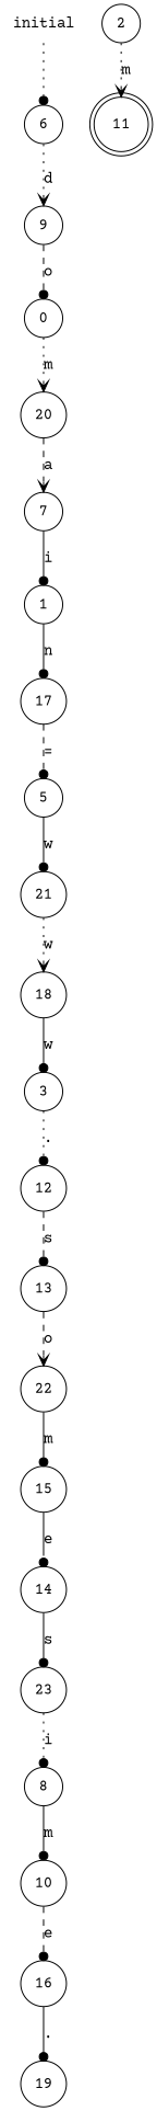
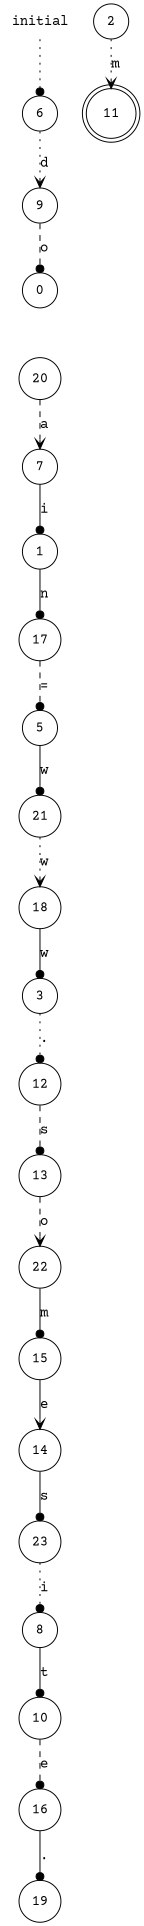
  digraph {
    fontname="Courier Prime"
    rankdir=TB
    node [fontname="Courier Prime" shape=circle]
    edge [arrowhead=dot fontname="Courier Prime" style=solid]
    0
    20
    7
    1
    17
    5
    21
    11 [shape=doublecircle]
    2
    3
    12
    13
    22
    18
    6
    9
    initial [shape=plaintext]
    8
    10
    16
    19
    15
    14
    23
-   0 -> 20 [arrowhead=vee label=m style=dotted]
    20 -> 7 [arrowhead=vee label=a style=dashed]
    7 -> 1 [label=i]
    1 -> 17 [label=n]
    17 -> 5 [label="=" style=dashed]
    5 -> 21 [label=w]
    21 -> 18 [arrowhead=vee label=w style=dotted]
    2 -> 11 [arrowhead=vee label=m style=dotted]
    3 -> 12 [label="." style=dotted]
    12 -> 13 [label=s style=dashed]
    13 -> 22 [arrowhead=vee label=o style=dashed]
    22 -> 15 [label=m]
    18 -> 3 [label=w]
    6 -> 9 [arrowhead=vee label=d style=dotted]
    9 -> 0 [label=o style=dashed]
    initial -> 6 [style=dotted]
-   8 -> 10 [label=m]
+   8 -> 10 [label=t]
    10 -> 16 [label=e style=dashed]
    16 -> 19 [label="."]
-   15 -> 14 [label=e]
+   15 -> 14 [arrowhead=vee label=e]
    14 -> 23 [label=s]
    23 -> 8 [label=i style=dotted]
  }
